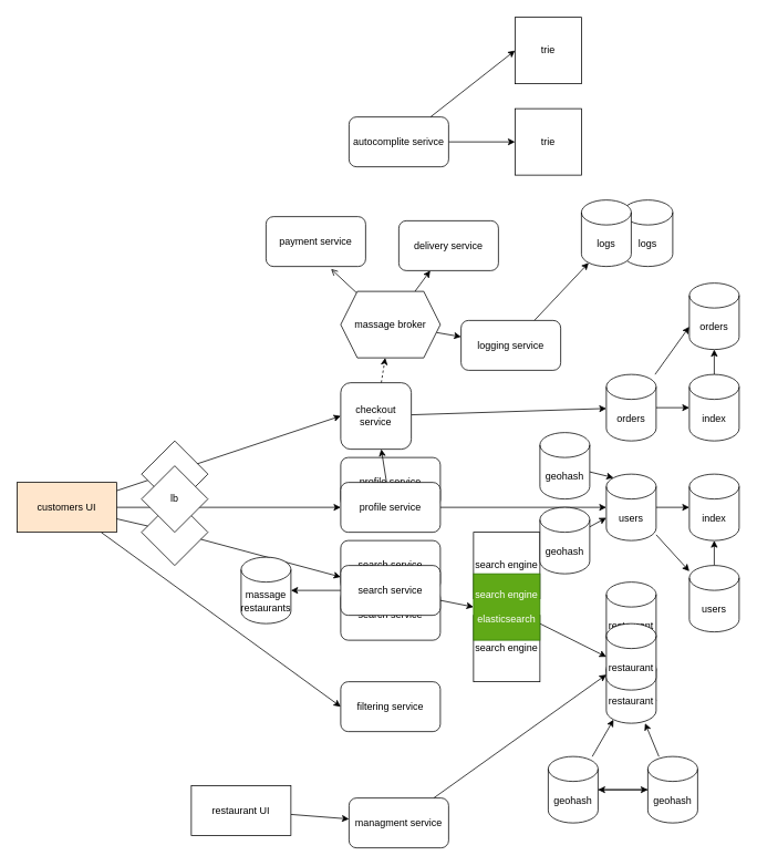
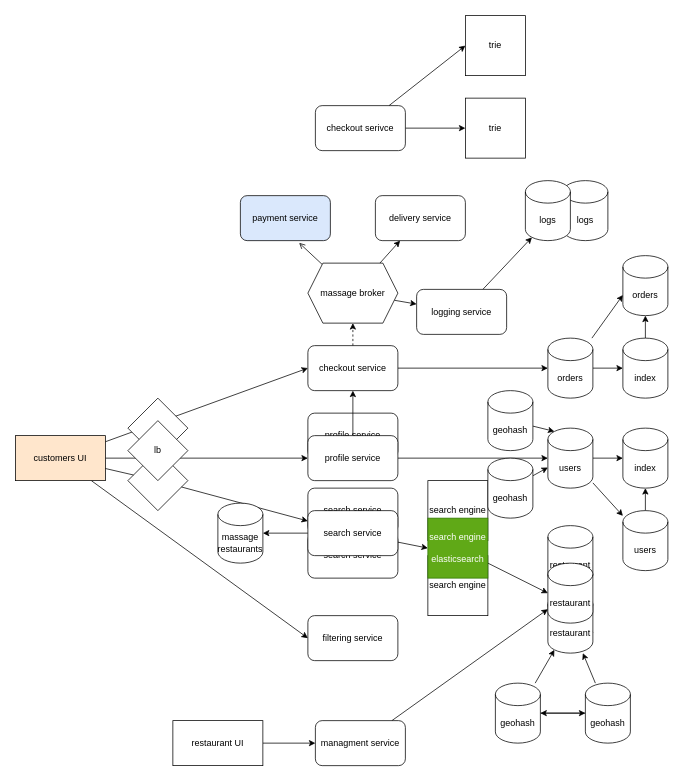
  <mxCell id="0" />
  <mxCell id="1" parent="0" />
  <mxCell id="2" value="profile service" style="rounded=1;whiteSpace=wrap;html=1;" parent="1" vertex="1"><mxGeometry x="410" y="550" width="120" height="60" as="geometry" /></mxCell>
  <mxCell id="3" style="edgeStyle=none;html=1;exitX=1;exitY=0;exitDx=0;exitDy=52.5;exitPerimeter=0;entryX=0.855;entryY=1;entryDx=0;entryDy=-4.35;entryPerimeter=0;" parent="1" source="4" target="6" edge="1"><mxGeometry relative="1" as="geometry" /></mxCell>
  <mxCell id="4" value="&lt;span style=&quot;text-align: left&quot;&gt;restaurant&lt;/span&gt;" style="shape=cylinder3;whiteSpace=wrap;html=1;boundedLbl=1;backgroundOutline=1;size=15;" parent="1" vertex="1"><mxGeometry x="730" y="790" width="60" height="80" as="geometry" /></mxCell>
  <mxCell id="5" value="&lt;span style=&quot;text-align: left&quot;&gt;restaurant&lt;/span&gt;" style="shape=cylinder3;whiteSpace=wrap;html=1;boundedLbl=1;backgroundOutline=1;size=15;" parent="1" vertex="1"><mxGeometry x="730" y="700" width="60" height="80" as="geometry" /></mxCell>
  <mxCell id="6" value="&lt;span style=&quot;text-align: left&quot;&gt;restaurant&lt;/span&gt;" style="shape=cylinder3;whiteSpace=wrap;html=1;boundedLbl=1;backgroundOutline=1;size=15;" parent="1" vertex="1"><mxGeometry x="730" y="750" width="60" height="80" as="geometry" /></mxCell>
  <mxCell id="7" value="search service" style="rounded=1;whiteSpace=wrap;html=1;" parent="1" vertex="1"><mxGeometry x="410" y="650" width="120" height="60" as="geometry" /></mxCell>
  <mxCell id="8" value="" style="rhombus;whiteSpace=wrap;html=1;" parent="1" vertex="1"><mxGeometry x="170" y="600" width="80" height="80" as="geometry" /></mxCell>
  <mxCell id="9" value="search engine" style="whiteSpace=wrap;html=1;aspect=fixed;" parent="1" vertex="1"><mxGeometry x="570" y="640" width="80" height="80" as="geometry" /></mxCell>
  <mxCell id="10" value="search engine" style="whiteSpace=wrap;html=1;aspect=fixed;" parent="1" vertex="1"><mxGeometry x="570" y="740" width="80" height="80" as="geometry" /></mxCell>
  <mxCell id="11" value="" style="edgeStyle=none;html=1;startArrow=none;" parent="1" source="8" target="43" edge="1"><mxGeometry relative="1" as="geometry" /></mxCell>
  <mxCell id="12" value="" style="edgeStyle=none;html=1;" parent="1" source="15" target="24" edge="1"><mxGeometry relative="1" as="geometry" /></mxCell>
  <mxCell id="13" style="edgeStyle=none;html=1;entryX=0;entryY=0.5;entryDx=0;entryDy=0;" parent="1" source="15" target="27" edge="1"><mxGeometry relative="1" as="geometry" /></mxCell>
  <mxCell id="14" style="edgeStyle=none;html=1;entryX=0;entryY=0.5;entryDx=0;entryDy=0;" edge="1" parent="1" source="15" target="68"><mxGeometry relative="1" as="geometry" /></mxCell>
  <mxCell id="15" value="customers UI" style="rounded=0;whiteSpace=wrap;html=1;fillColor=#ffe6cc;" parent="1" vertex="1"><mxGeometry x="20" y="580" width="120" height="60" as="geometry" /></mxCell>
  <mxCell id="16" value="" style="edgeStyle=none;html=1;" parent="1" source="17" target="32" edge="1"><mxGeometry relative="1" as="geometry" /></mxCell>
- <mxCell id="17" value="&lt;div class=&quot;QmZWSe&quot;&gt;&lt;div class=&quot;DHcWmd&quot;&gt;&lt;/div&gt;&lt;/div&gt;&lt;span style=&quot;text-align: left&quot;&gt;restaurant&lt;/span&gt;&amp;nbsp;UI" style="rounded=0;whiteSpace=wrap;html=1;" parent="1" vertex="1"><mxGeometry x="230" y="945" width="120" height="60" as="geometry" /></mxCell>
+ <mxCell id="17" value="&lt;div class=&quot;QmZWSe&quot;&gt;&lt;div class=&quot;DHcWmd&quot;&gt;&lt;/div&gt;&lt;/div&gt;&lt;span style=&quot;text-align: left&quot;&gt;restaurant&lt;/span&gt;&amp;nbsp;UI" style="rounded=0;whiteSpace=wrap;html=1;" parent="1" vertex="1"><mxGeometry x="230" y="960" width="120" height="60" as="geometry" /></mxCell>
  <mxCell id="18" value="" style="edgeStyle=none;html=1;entryX=0;entryY=0.5;entryDx=0;entryDy=0;" parent="1" source="43" target="21" edge="1"><mxGeometry relative="1" as="geometry" /></mxCell>
  <mxCell id="19" style="edgeStyle=none;html=1;" parent="1" source="43" target="41" edge="1"><mxGeometry relative="1" as="geometry" /></mxCell>
  <mxCell id="20" style="edgeStyle=none;html=1;entryX=0;entryY=0.5;entryDx=0;entryDy=0;entryPerimeter=0;" parent="1" source="21" target="6" edge="1"><mxGeometry relative="1" as="geometry" /></mxCell>
  <mxCell id="21" value="search engine&lt;br&gt;&lt;br&gt;elasticsearch" style="whiteSpace=wrap;html=1;aspect=fixed;fillColor=#60a917;fontColor=#ffffff;strokeColor=#2D7600;" parent="1" vertex="1"><mxGeometry x="570" y="690" width="80" height="80" as="geometry" /></mxCell>
  <mxCell id="22" style="edgeStyle=none;html=1;" parent="1" source="24" target="30" edge="1"><mxGeometry relative="1" as="geometry" /></mxCell>
  <mxCell id="23" value="" style="edgeStyle=none;html=1;" parent="1" source="24" target="27" edge="1"><mxGeometry relative="1" as="geometry" /></mxCell>
  <mxCell id="24" value="profile service" style="rounded=1;whiteSpace=wrap;html=1;" parent="1" vertex="1"><mxGeometry x="410" y="580" width="120" height="60" as="geometry" /></mxCell>
  <mxCell id="25" style="edgeStyle=none;html=1;" parent="1" source="27" target="35" edge="1"><mxGeometry relative="1" as="geometry" /></mxCell>
  <mxCell id="26" value="" style="edgeStyle=none;html=1;dashed=1;" parent="1" source="27" target="47" edge="1"><mxGeometry relative="1" as="geometry" /></mxCell>
- <mxCell id="27" value="checkout service" style="rounded=1;whiteSpace=wrap;html=1;" parent="1" vertex="1"><mxGeometry x="410" y="460" width="85" height="80" as="geometry" /></mxCell>
+ <mxCell id="27" value="checkout service" style="rounded=1;whiteSpace=wrap;html=1;" parent="1" vertex="1"><mxGeometry x="410" y="460" width="120" height="60" as="geometry" /></mxCell>
  <mxCell id="28" value="" style="edgeStyle=none;html=1;" parent="1" source="30" target="48" edge="1"><mxGeometry relative="1" as="geometry" /></mxCell>
  <mxCell id="29" style="edgeStyle=none;html=1;" parent="1" source="30" target="53" edge="1"><mxGeometry relative="1" as="geometry" /></mxCell>
  <mxCell id="30" value="users" style="shape=cylinder3;whiteSpace=wrap;html=1;boundedLbl=1;backgroundOutline=1;size=15;" parent="1" vertex="1"><mxGeometry x="730" y="570" width="60" height="80" as="geometry" /></mxCell>
  <mxCell id="31" style="edgeStyle=none;html=1;" parent="1" source="32" target="6" edge="1"><mxGeometry relative="1" as="geometry"><mxPoint x="750" y="840" as="targetPoint" /></mxGeometry></mxCell>
  <mxCell id="32" value="managment service" style="rounded=1;whiteSpace=wrap;html=1;" parent="1" vertex="1"><mxGeometry x="420" y="960" width="120" height="60" as="geometry" /></mxCell>
  <mxCell id="33" value="" style="edgeStyle=none;html=1;" parent="1" source="35" target="50" edge="1"><mxGeometry relative="1" as="geometry" /></mxCell>
  <mxCell id="34" style="edgeStyle=none;html=1;entryX=0;entryY=0;entryDx=0;entryDy=52.5;entryPerimeter=0;" parent="1" source="35" target="51" edge="1"><mxGeometry relative="1" as="geometry" /></mxCell>
  <mxCell id="35" value="orders" style="shape=cylinder3;whiteSpace=wrap;html=1;boundedLbl=1;backgroundOutline=1;size=15;" parent="1" vertex="1"><mxGeometry x="730" y="450" width="60" height="80" as="geometry" /></mxCell>
- <mxCell id="36" value="payment service" style="rounded=1;whiteSpace=wrap;html=1;" parent="1" vertex="1"><mxGeometry x="320" y="260" width="120" height="60" as="geometry" /></mxCell>
- <mxCell id="37" value="delivery service" style="rounded=1;whiteSpace=wrap;html=1;" parent="1" vertex="1"><mxGeometry x="480" y="265" width="120" height="60" as="geometry" /></mxCell>
+ <mxCell id="36" value="payment service" style="rounded=1;whiteSpace=wrap;html=1;fillColor=#dae8fc;" parent="1" vertex="1"><mxGeometry x="320" y="260" width="120" height="60" as="geometry" /></mxCell>
+ <mxCell id="37" value="delivery service" style="rounded=1;whiteSpace=wrap;html=1;" parent="1" vertex="1"><mxGeometry x="500" y="260" width="120" height="60" as="geometry" /></mxCell>
  <mxCell id="38" value="" style="rhombus;whiteSpace=wrap;html=1;" parent="1" vertex="1"><mxGeometry x="170" width="80" height="80" as="geometry" y="530" /></mxCell>
  <mxCell id="39" value="lb" style="rhombus;whiteSpace=wrap;html=1;" parent="1" vertex="1"><mxGeometry x="170" y="560" width="80" height="80" as="geometry" /></mxCell>
  <mxCell id="40" value="" style="edgeStyle=none;html=1;endArrow=none;" parent="1" source="15" target="8" edge="1"><mxGeometry relative="1" as="geometry"><mxPoint x="140" y="625.385" as="sourcePoint" /><mxPoint x="410" y="694.615" as="targetPoint" /></mxGeometry></mxCell>
  <mxCell id="41" value="massage restaurants" style="shape=cylinder3;whiteSpace=wrap;html=1;boundedLbl=1;backgroundOutline=1;size=15;" parent="1" vertex="1"><mxGeometry x="290" y="670" width="60" height="80" as="geometry" /></mxCell>
  <mxCell id="42" value="search service" style="rounded=1;whiteSpace=wrap;html=1;" parent="1" vertex="1"><mxGeometry x="410" y="710" width="120" height="60" as="geometry" /></mxCell>
  <mxCell id="43" value="search service" style="rounded=1;whiteSpace=wrap;html=1;" parent="1" vertex="1"><mxGeometry x="410" y="680" width="120" height="60" as="geometry" /></mxCell>
  <mxCell id="44" style="edgeStyle=none;html=1;" parent="1" source="47" target="37" edge="1"><mxGeometry relative="1" as="geometry" /></mxCell>
  <mxCell id="45" style="edgeStyle=none;html=1;entryX=0.653;entryY=1.05;entryDx=0;entryDy=0;entryPerimeter=0;endArrow=open;" parent="1" source="47" target="36" edge="1"><mxGeometry relative="1" as="geometry" /></mxCell>
  <mxCell id="46" value="" style="edgeStyle=none;html=1;" parent="1" source="47" target="55" edge="1"><mxGeometry relative="1" as="geometry" /></mxCell>
  <mxCell id="47" value="massage broker" style="shape=hexagon;perimeter=hexagonPerimeter2;whiteSpace=wrap;html=1;fixedSize=1;" parent="1" vertex="1"><mxGeometry x="410" y="350" width="120" height="80" as="geometry" /></mxCell>
  <mxCell id="48" value="index" style="shape=cylinder3;whiteSpace=wrap;html=1;boundedLbl=1;backgroundOutline=1;size=15;" parent="1" vertex="1"><mxGeometry x="830" y="570" width="60" height="80" as="geometry" /></mxCell>
  <mxCell id="49" value="" style="edgeStyle=none;html=1;" parent="1" source="50" target="51" edge="1"><mxGeometry relative="1" as="geometry" /></mxCell>
  <mxCell id="50" value="index" style="shape=cylinder3;whiteSpace=wrap;html=1;boundedLbl=1;backgroundOutline=1;size=15;" parent="1" vertex="1"><mxGeometry x="830" y="450" width="60" height="80" as="geometry" /></mxCell>
  <mxCell id="51" value="orders" style="shape=cylinder3;whiteSpace=wrap;html=1;boundedLbl=1;backgroundOutline=1;size=15;" parent="1" vertex="1"><mxGeometry x="830" y="340" width="60" height="80" as="geometry" /></mxCell>
  <mxCell id="52" value="" style="edgeStyle=none;html=1;" parent="1" source="53" target="48" edge="1"><mxGeometry relative="1" as="geometry" /></mxCell>
  <mxCell id="53" value="users" style="shape=cylinder3;whiteSpace=wrap;html=1;boundedLbl=1;backgroundOutline=1;size=15;" parent="1" vertex="1"><mxGeometry x="830" y="680" width="60" height="80" as="geometry" /></mxCell>
  <mxCell id="54" style="edgeStyle=none;html=1;entryX=0.145;entryY=1;entryDx=0;entryDy=-4.35;entryPerimeter=0;" parent="1" source="55" target="57" edge="1"><mxGeometry relative="1" as="geometry" /></mxCell>
  <mxCell id="55" value="logging service" style="rounded=1;whiteSpace=wrap;html=1;" parent="1" vertex="1"><mxGeometry x="555" y="385" width="120" height="60" as="geometry" /></mxCell>
  <mxCell id="56" value="logs" style="shape=cylinder3;whiteSpace=wrap;html=1;boundedLbl=1;backgroundOutline=1;size=15;" parent="1" vertex="1"><mxGeometry x="750" y="240" width="60" height="80" as="geometry" /></mxCell>
  <mxCell id="57" value="logs" style="shape=cylinder3;whiteSpace=wrap;html=1;boundedLbl=1;backgroundOutline=1;size=15;" parent="1" vertex="1"><mxGeometry x="700" y="240" width="60" height="80" as="geometry" /></mxCell>
  <mxCell id="58" style="edgeStyle=none;html=1;entryX=0.145;entryY=1;entryDx=0;entryDy=-4.35;entryPerimeter=0;" parent="1" source="60" target="4" edge="1"><mxGeometry relative="1" as="geometry" /></mxCell>
  <mxCell id="59" value="" style="edgeStyle=none;html=1;" parent="1" source="60" target="63" edge="1"><mxGeometry relative="1" as="geometry" /></mxCell>
  <mxCell id="60" value="&lt;div style=&quot;text-align: left&quot;&gt;&lt;span&gt;geohash&lt;/span&gt;&lt;/div&gt;" style="shape=cylinder3;whiteSpace=wrap;html=1;boundedLbl=1;backgroundOutline=1;size=15;" parent="1" vertex="1"><mxGeometry x="660" y="910" width="60" height="80" as="geometry" /></mxCell>
  <mxCell id="61" style="edgeStyle=none;html=1;" parent="1" source="63" target="4" edge="1"><mxGeometry relative="1" as="geometry" /></mxCell>
  <mxCell id="62" value="" style="edgeStyle=none;html=1;" parent="1" source="63" target="60" edge="1"><mxGeometry relative="1" as="geometry" /></mxCell>
  <mxCell id="63" value="&lt;div style=&quot;text-align: left&quot;&gt;&lt;span&gt;geohash&lt;/span&gt;&lt;/div&gt;" style="shape=cylinder3;whiteSpace=wrap;html=1;boundedLbl=1;backgroundOutline=1;size=15;" parent="1" vertex="1"><mxGeometry x="780" y="910" width="60" height="80" as="geometry" /></mxCell>
  <mxCell id="64" style="edgeStyle=none;html=1;entryX=0;entryY=0;entryDx=0;entryDy=52.5;entryPerimeter=0;" parent="1" source="65" target="30" edge="1"><mxGeometry relative="1" as="geometry" /></mxCell>
  <mxCell id="65" value="&lt;div style=&quot;text-align: left&quot;&gt;&lt;span&gt;geohash&lt;/span&gt;&lt;/div&gt;" style="shape=cylinder3;whiteSpace=wrap;html=1;boundedLbl=1;backgroundOutline=1;size=15;" parent="1" vertex="1"><mxGeometry x="650" y="610" width="60" height="80" as="geometry" /></mxCell>
  <mxCell id="66" style="edgeStyle=none;html=1;entryX=0.145;entryY=0;entryDx=0;entryDy=4.35;entryPerimeter=0;" parent="1" source="67" target="30" edge="1"><mxGeometry relative="1" as="geometry" /></mxCell>
  <mxCell id="67" value="&lt;div style=&quot;text-align: left&quot;&gt;&lt;span&gt;geohash&lt;/span&gt;&lt;/div&gt;" style="shape=cylinder3;whiteSpace=wrap;html=1;boundedLbl=1;backgroundOutline=1;size=15;" parent="1" vertex="1"><mxGeometry x="650" y="520" width="60" height="80" as="geometry" /></mxCell>
  <mxCell id="68" value="filtering service" style="rounded=1;whiteSpace=wrap;html=1;" vertex="1" parent="1"><mxGeometry x="410" y="820" width="120" height="60" as="geometry" /></mxCell>
  <mxCell id="69" value="" style="edgeStyle=none;html=1;" edge="1" parent="1" source="71" target="72"><mxGeometry relative="1" as="geometry" /></mxCell>
  <mxCell id="70" style="edgeStyle=none;html=1;entryX=0;entryY=0.5;entryDx=0;entryDy=0;" edge="1" parent="1" source="71" target="73"><mxGeometry relative="1" as="geometry" /></mxCell>
- <mxCell id="71" value="autocomplite serivce" style="rounded=1;whiteSpace=wrap;html=1;" vertex="1" parent="1"><mxGeometry x="420" y="140" width="120" height="60" as="geometry" /></mxCell>
+ <mxCell id="71" value="checkout serivce" style="rounded=1;whiteSpace=wrap;html=1;" vertex="1" parent="1"><mxGeometry x="420" y="140" width="120" height="60" as="geometry" /></mxCell>
  <mxCell id="72" value="trie" style="whiteSpace=wrap;html=1;aspect=fixed;" vertex="1" parent="1"><mxGeometry x="620" y="130" width="80" height="80" as="geometry" /></mxCell>
  <mxCell id="73" value="trie" style="whiteSpace=wrap;html=1;aspect=fixed;" vertex="1" parent="1"><mxGeometry x="620" y="20" width="80" height="80" as="geometry" /></mxCell>
